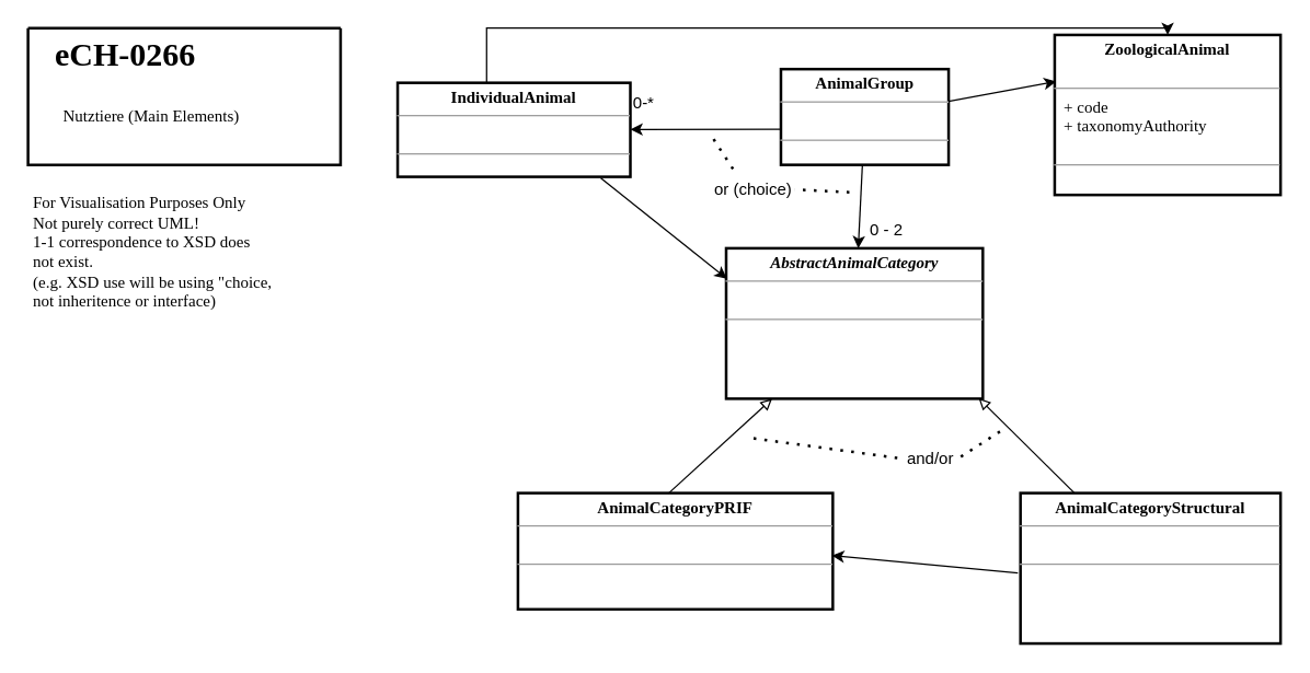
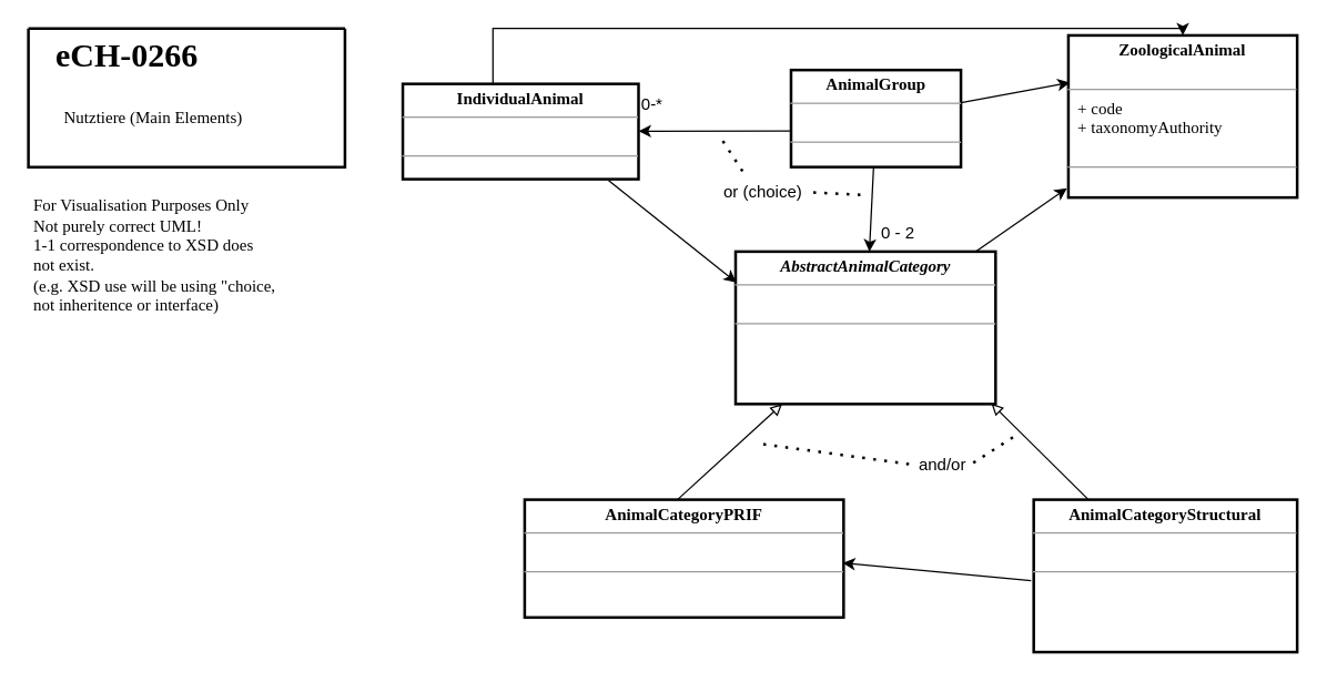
  <mxCell id="0" />
  <mxCell id="1" parent="0" />
  <mxCell id="2" value="" style="swimlane;startSize=0;sketch=0;fontFamily=Verdana;strokeWidth=2;" parent="1" vertex="1"><mxGeometry x="20" y="20" width="228.3" height="100" as="geometry" /></mxCell>
  <mxCell id="3" value="&lt;h1&gt;&lt;span style=&quot;background-color: initial;&quot;&gt;eCH-0266&lt;/span&gt;&lt;/h1&gt;&lt;div&gt;&lt;br&gt;&lt;/div&gt;" style="text;html=1;strokeColor=none;fillColor=none;spacing=5;spacingTop=-20;whiteSpace=wrap;overflow=hidden;rounded=0;strokeWidth=2;fontFamily=Verdana;" parent="2" vertex="1"><mxGeometry x="15.3" width="195.7" height="80" as="geometry" /></mxCell>
  <mxCell id="4" value="Nutztiere (Main Elements)" style="text;html=1;strokeColor=none;fillColor=none;align=left;verticalAlign=middle;whiteSpace=wrap;rounded=0;strokeWidth=2;fontFamily=Verdana;" parent="2" vertex="1"><mxGeometry x="23.6" y="50" width="226.4" height="30" as="geometry" /></mxCell>
  <mxCell id="5" value="For Visualisation Purposes Only&lt;br&gt;Not purely correct UML!&lt;br&gt;1-1 correspondence to XSD does &lt;br&gt;not exist.&lt;br&gt;(e.g. XSD use will be using &quot;choice,&lt;br&gt;not inheritence or interface)&lt;div&gt;&lt;br/&gt;&lt;/div&gt;" style="text;html=1;strokeColor=none;fillColor=none;align=left;verticalAlign=middle;whiteSpace=wrap;rounded=0;strokeWidth=2;fontFamily=Verdana;" parent="1" vertex="1"><mxGeometry x="22" y="175.75" width="258" height="30" as="geometry" /></mxCell>
  <mxCell id="6" value="" style="endArrow=classic;html=1;sketch=0;fontFamily=Verdana;curved=1;entryX=0.007;entryY=0.291;entryDx=0;entryDy=0;entryPerimeter=0;" parent="1" source="13" target="18" edge="1"><mxGeometry width="50" height="50" relative="1" as="geometry"><mxPoint x="500" y="20" as="sourcePoint" /><mxPoint x="1002.211" y="50" as="targetPoint" /></mxGeometry></mxCell>
  <mxCell id="7" value="&lt;p style=&quot;margin:0px;margin-top:4px;text-align:center;&quot;&gt;&lt;b&gt;AnimalCategoryPRIF&lt;/b&gt;&lt;/p&gt;&lt;hr size=&quot;1&quot;&gt;&lt;p style=&quot;margin:0px;margin-left:4px;&quot;&gt;&amp;nbsp;&amp;nbsp;&lt;br&gt;&lt;/p&gt;&lt;hr size=&quot;1&quot;&gt;&lt;p style=&quot;margin:0px;margin-left:4px;&quot;&gt;&lt;br&gt;&lt;/p&gt;" style="verticalAlign=top;align=left;overflow=fill;fontSize=12;fontFamily=Verdana;html=1;sketch=0;strokeWidth=2;" parent="1" vertex="1"><mxGeometry x="377.9" y="360" width="230" height="85" as="geometry" /></mxCell>
  <mxCell id="8" value="&lt;p style=&quot;margin:0px;margin-top:4px;text-align:center;&quot;&gt;&lt;b&gt;&lt;i&gt;AbstractAnimalCategory&lt;/i&gt;&lt;/b&gt;&lt;/p&gt;&lt;hr size=&quot;1&quot;&gt;&lt;p style=&quot;margin:0px;margin-left:4px;&quot;&gt;&amp;nbsp;&amp;nbsp;&lt;br&gt;&lt;/p&gt;&lt;hr size=&quot;1&quot;&gt;&lt;p style=&quot;margin:0px;margin-left:4px;&quot;&gt;&lt;br&gt;&lt;/p&gt;" style="verticalAlign=top;align=left;overflow=fill;fontSize=12;fontFamily=Verdana;html=1;sketch=0;strokeWidth=2;" parent="1" vertex="1"><mxGeometry x="530" y="181" width="187.5" height="110" as="geometry" /></mxCell>
  <mxCell id="9" value="&lt;p style=&quot;margin:0px;margin-top:4px;text-align:center;&quot;&gt;&lt;b&gt;AnimalCategoryStructural&lt;/b&gt;&lt;/p&gt;&lt;hr size=&quot;1&quot;&gt;&lt;p style=&quot;margin:0px;margin-left:4px;&quot;&gt;&amp;nbsp;&lt;br&gt;&lt;/p&gt;&lt;hr size=&quot;1&quot;&gt;&lt;p style=&quot;margin:0px;margin-left:4px;&quot;&gt;&lt;br&gt;&lt;/p&gt;" style="verticalAlign=top;align=left;overflow=fill;fontSize=12;fontFamily=Verdana;html=1;sketch=0;strokeWidth=2;" parent="1" vertex="1"><mxGeometry x="745" y="360" width="190" height="110" as="geometry" /></mxCell>
  <mxCell id="10" style="edgeStyle=orthogonalEdgeStyle;rounded=0;orthogonalLoop=1;jettySize=auto;html=1;entryX=0.5;entryY=0;entryDx=0;entryDy=0;" parent="1" source="11" target="18" edge="1"><mxGeometry relative="1" as="geometry"><Array as="points"><mxPoint x="355" y="20" /><mxPoint x="853" y="20" /></Array></mxGeometry></mxCell>
  <mxCell id="11" value="&lt;p style=&quot;margin:0px;margin-top:4px;text-align:center;&quot;&gt;&lt;span&gt;IndividualAnimal&lt;/span&gt;&lt;/p&gt;&lt;hr size=&quot;1&quot;&gt;&lt;p style=&quot;margin:0px;margin-left:4px;&quot;&gt;&amp;nbsp;&amp;nbsp;&lt;br&gt;&lt;/p&gt;&lt;hr size=&quot;1&quot;&gt;&lt;p style=&quot;margin:0px;margin-left:4px;&quot;&gt;&lt;br&gt;&lt;/p&gt;" style="verticalAlign=top;align=left;overflow=fill;fontSize=12;fontFamily=Verdana;html=1;sketch=0;strokeWidth=2;fontStyle=1" parent="1" vertex="1"><mxGeometry x="290" y="60" width="170" height="68.75" as="geometry" /></mxCell>
  <mxCell id="12" value="" style="endArrow=classic;html=1;sketch=0;fontFamily=Verdana;curved=1;" parent="1" source="13" target="8" edge="1"><mxGeometry width="50" height="50" relative="1" as="geometry"><mxPoint x="743" y="-92" as="sourcePoint" /><mxPoint x="923" y="60" as="targetPoint" /></mxGeometry></mxCell>
  <mxCell id="13" value="&lt;p style=&quot;margin:0px;margin-top:4px;text-align:center;&quot;&gt;&lt;b&gt;AnimalGroup&lt;/b&gt;&lt;/p&gt;&lt;hr size=&quot;1&quot;&gt;&lt;p style=&quot;margin:0px;margin-left:4px;&quot;&gt;&amp;nbsp;&amp;nbsp;&lt;br&gt;&lt;/p&gt;&lt;hr size=&quot;1&quot;&gt;&lt;p style=&quot;margin:0px;margin-left:4px;&quot;&gt;&lt;br&gt;&lt;/p&gt;" style="verticalAlign=top;align=left;overflow=fill;fontSize=12;fontFamily=Verdana;html=1;sketch=0;strokeWidth=2;" parent="1" vertex="1"><mxGeometry x="570" y="50" width="122.5" height="70" as="geometry" /></mxCell>
  <mxCell id="14" value="" style="endArrow=classic;html=1;sketch=0;fontFamily=Verdana;curved=1;exitX=-0.003;exitY=0.627;exitDx=0;exitDy=0;exitPerimeter=0;" parent="1" source="13" target="11" edge="1"><mxGeometry width="50" height="50" relative="1" as="geometry"><mxPoint x="571" y="130" as="sourcePoint" /><mxPoint x="571" y="190" as="targetPoint" /></mxGeometry></mxCell>
  <mxCell id="15" value="" style="endArrow=block;html=1;sketch=0;fontFamily=Verdana;curved=1;exitX=0.478;exitY=0.003;exitDx=0;exitDy=0;exitPerimeter=0;endFill=0;" parent="1" source="7" target="8" edge="1"><mxGeometry width="50" height="50" relative="1" as="geometry"><mxPoint x="633" y="113" as="sourcePoint" /><mxPoint x="780" y="290" as="targetPoint" /></mxGeometry></mxCell>
  <mxCell id="16" value="" style="endArrow=block;html=1;sketch=0;fontFamily=Verdana;curved=1;endFill=0;entryX=0.984;entryY=0.997;entryDx=0;entryDy=0;entryPerimeter=0;" parent="1" source="9" target="8" edge="1"><mxGeometry width="50" height="50" relative="1" as="geometry"><mxPoint x="570" y="340" as="sourcePoint" /><mxPoint x="571" y="300" as="targetPoint" /></mxGeometry></mxCell>
  <mxCell id="17" value="0 - 2&amp;nbsp;" style="text;html=1;align=center;verticalAlign=middle;whiteSpace=wrap;rounded=0;" parent="1" vertex="1"><mxGeometry x="599" y="153" width="100" height="30" as="geometry" /></mxCell>
  <mxCell id="18" value="&lt;p style=&quot;margin:0px;margin-top:4px;text-align:center;&quot;&gt;&lt;b&gt;ZoologicalAnimal&lt;/b&gt;&lt;/p&gt;&lt;br&gt;&lt;hr size=&quot;1&quot;&gt;&lt;p style=&quot;margin:0px;margin-left:4px;&quot;&gt;&amp;nbsp;+ code&lt;br&gt;&lt;/p&gt;&lt;p style=&quot;margin:0px;margin-left:4px;&quot;&gt;&amp;nbsp;+ taxonomyAuthority&lt;/p&gt;&lt;p style=&quot;margin:0px;margin-left:4px;&quot;&gt;&lt;span style=&quot;background-color: initial;&quot;&gt;&amp;nbsp;&lt;/span&gt;&lt;br&gt;&lt;/p&gt;&lt;hr size=&quot;1&quot;&gt;&lt;p style=&quot;margin:0px;margin-left:4px;&quot;&gt;&lt;br&gt;&lt;/p&gt;" style="verticalAlign=top;align=left;overflow=fill;fontSize=12;fontFamily=Verdana;html=1;sketch=0;strokeWidth=2;" parent="1" vertex="1"><mxGeometry x="770" y="25" width="165" height="117" as="geometry" /></mxCell>
+ <mxCell id="19" value="" style="endArrow=classic;html=1;sketch=0;fontFamily=Verdana;curved=1;entryX=-0.006;entryY=0.942;entryDx=0;entryDy=0;entryPerimeter=0;" parent="1" source="8" target="18" edge="1"><mxGeometry width="50" height="50" relative="1" as="geometry"><mxPoint x="150" y="158.99" as="sourcePoint" /><mxPoint x="329.979" y="310.99" as="targetPoint" /></mxGeometry></mxCell>
  <mxCell id="20" value="or (choice)" style="text;html=1;align=center;verticalAlign=middle;whiteSpace=wrap;rounded=0;" parent="1" vertex="1"><mxGeometry x="520" y="123" width="60" height="30" as="geometry" /></mxCell>
  <mxCell id="21" value="and/or" style="text;html=1;align=center;verticalAlign=middle;whiteSpace=wrap;rounded=0;" parent="1" vertex="1"><mxGeometry x="660" y="320" width="39" height="30" as="geometry" /></mxCell>
  <mxCell id="22" value="" style="endArrow=classic;html=1;sketch=0;fontFamily=Verdana;curved=1;exitX=-0.01;exitY=0.531;exitDx=0;exitDy=0;entryX=0.997;entryY=0.537;entryDx=0;entryDy=0;entryPerimeter=0;exitPerimeter=0;" parent="1" source="9" target="7" edge="1"><mxGeometry width="50" height="50" relative="1" as="geometry"><mxPoint x="633" y="113" as="sourcePoint" /><mxPoint x="780" y="190" as="targetPoint" /></mxGeometry></mxCell>
  <mxCell id="23" value="" style="endArrow=classic;html=1;sketch=0;fontFamily=Verdana;curved=1;exitX=0.873;exitY=1.014;exitDx=0;exitDy=0;exitPerimeter=0;entryX=0.003;entryY=0.202;entryDx=0;entryDy=0;entryPerimeter=0;" parent="1" source="11" target="8" edge="1"><mxGeometry width="50" height="50" relative="1" as="geometry"><mxPoint x="510" y="100" as="sourcePoint" /><mxPoint x="450" y="100" as="targetPoint" /></mxGeometry></mxCell>
  <mxCell id="24" value="0-*" style="text;html=1;align=center;verticalAlign=middle;whiteSpace=wrap;rounded=0;" parent="1" vertex="1"><mxGeometry x="420" y="60" width="100" height="30" as="geometry" /></mxCell>
  <mxCell id="25" value="" style="endArrow=none;dashed=1;html=1;dashPattern=1 3;strokeWidth=2;rounded=0;exitX=0.25;exitY=0;exitDx=0;exitDy=0;" parent="1" source="20" edge="1"><mxGeometry width="50" height="50" relative="1" as="geometry"><mxPoint x="320" y="220" as="sourcePoint" /><mxPoint x="520" y="100" as="targetPoint" /></mxGeometry></mxCell>
  <mxCell id="26" value="" style="endArrow=none;dashed=1;html=1;dashPattern=1 3;strokeWidth=2;rounded=0;entryX=1;entryY=0.5;entryDx=0;entryDy=0;" parent="1" target="20" edge="1"><mxGeometry width="50" height="50" relative="1" as="geometry"><mxPoint x="620" y="140" as="sourcePoint" /><mxPoint x="390" y="170" as="targetPoint" /></mxGeometry></mxCell>
  <mxCell id="27" value="" style="endArrow=none;dashed=1;html=1;dashPattern=1 3;strokeWidth=2;rounded=0;entryX=0;entryY=0.5;entryDx=0;entryDy=0;" parent="1" target="21" edge="1"><mxGeometry width="50" height="50" relative="1" as="geometry"><mxPoint x="550" y="320" as="sourcePoint" /><mxPoint x="320" y="310" as="targetPoint" /></mxGeometry></mxCell>
  <mxCell id="28" value="" style="endArrow=none;dashed=1;html=1;dashPattern=1 3;strokeWidth=2;rounded=0;entryX=1;entryY=0.5;entryDx=0;entryDy=0;" parent="1" target="21" edge="1"><mxGeometry width="50" height="50" relative="1" as="geometry"><mxPoint x="730" y="315" as="sourcePoint" /><mxPoint x="690" y="410" as="targetPoint" /></mxGeometry></mxCell>
